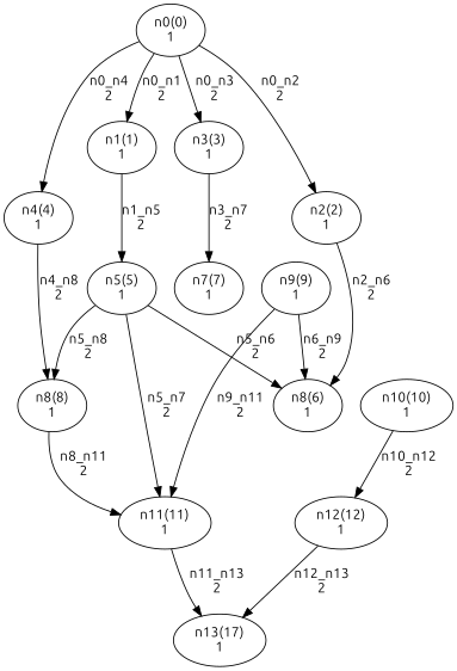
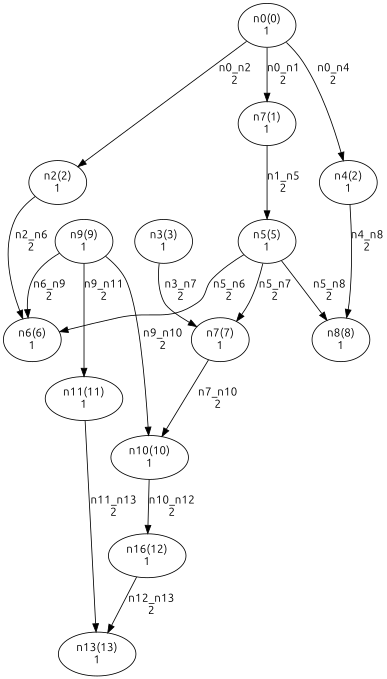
  digraph {
    fontname=Ubuntu
    node [fontname=Ubuntu]
    edge [fontname=Ubuntu]
    n1 [label="n0(0)\n1"]
-   n2 [label="n1(1)\n1"]
+   n2 [label="n7(1)\n1"]
    n3 [label="n2(2)\n1"]
    n4 [label="n3(3)\n1"]
-   n5 [label="n4(4)\n1"]
+   n5 [label="n4(2)\n1"]
    n6 [label="n5(5)\n1"]
-   n7 [label="n8(6)\n1"]
+   n7 [label="n6(6)\n1"]
    n8 [label="n7(7)\n1"]
    n9 [label="n8(8)\n1"]
    n10 [label="n10(10)\n1"]
    n11 [label="n11(11)\n1"]
    n12 [label="n9(9)\n1"]
-   n13 [label="n12(12)\n1"]
-   n14 [label="n13(17)\n1"]
+   n13 [label="n16(12)\n1"]
+   n14 [label="n13(13)\n1"]
    n1 -> n2 [label="n0_n1\n2"]
    n1 -> n3 [label="n0_n2\n2"]
-   n1 -> n4 [label="n0_n3\n2"]
    n1 -> n5 [label="n0_n4\n2"]
    n2 -> n6 [label="n1_n5\n2"]
    n3 -> n7 [label="n2_n6\n2"]
    n4 -> n8 [label="n3_n7\n2"]
    n5 -> n9 [label="n4_n8\n2"]
    n6 -> n7 [label="n5_n6\n2"]
-   n6 -> n11 [label="n5_n7\n2"]
+   n6 -> n8 [label="n5_n7\n2"]
    n6 -> n9 [label="n5_n8\n2"]
-   n9 -> n11 [label="n8_n11\n2"]
+   n8 -> n10 [label="n7_n10\n2"]
    n10 -> n13 [label="n10_n12\n2"]
    n11 -> n14 [label="n11_n13\n2"]
    n12 -> n7 [label="n6_n9\n2"]
+   n12 -> n10 [label="n9_n10\n2"]
    n12 -> n11 [label="n9_n11\n2"]
    n13 -> n14 [label="n12_n13\n2"]
  }
